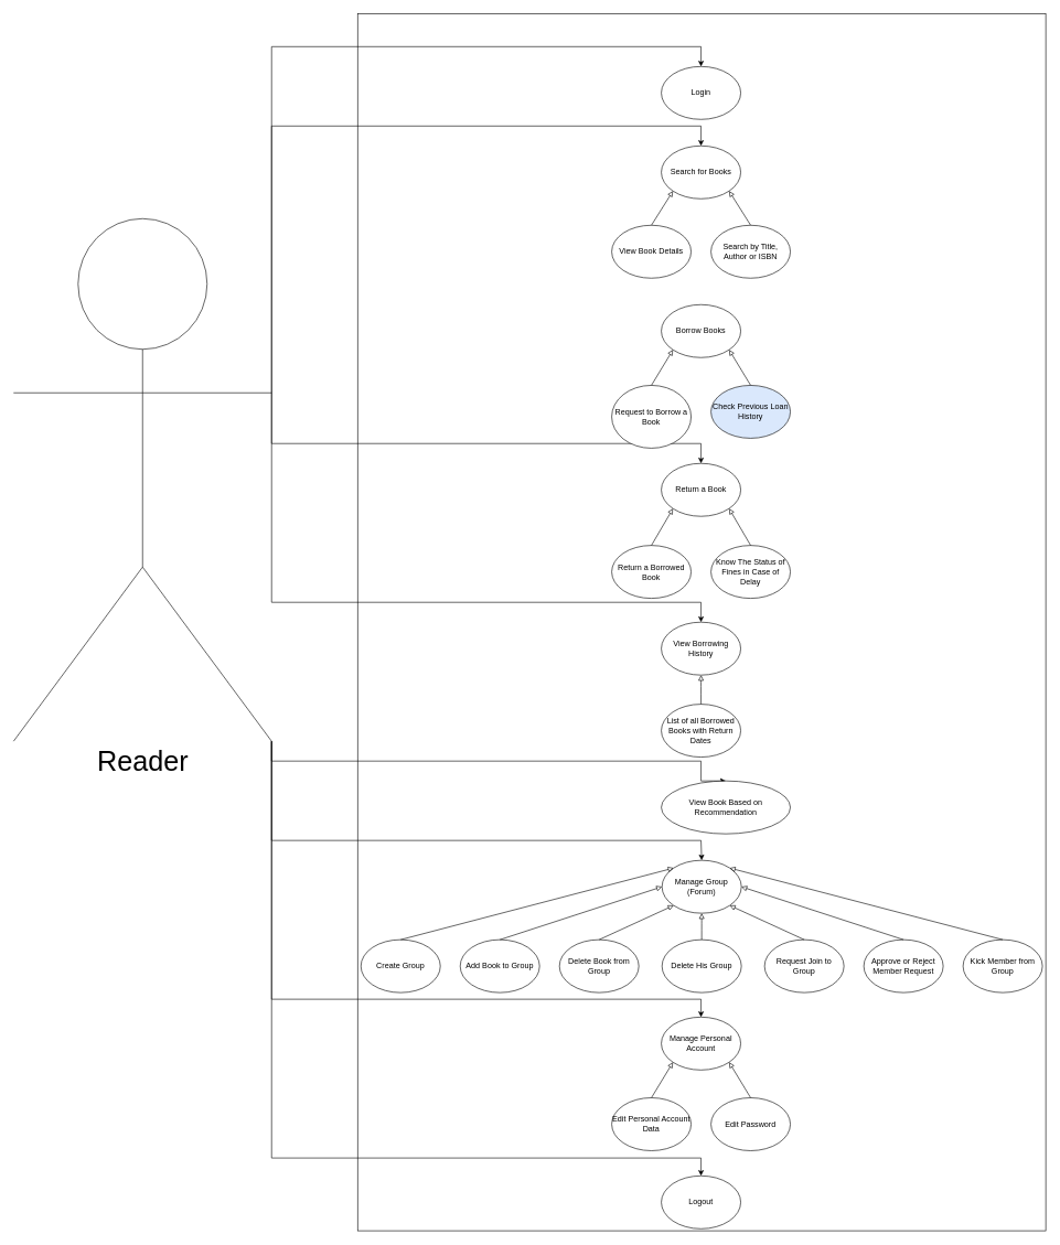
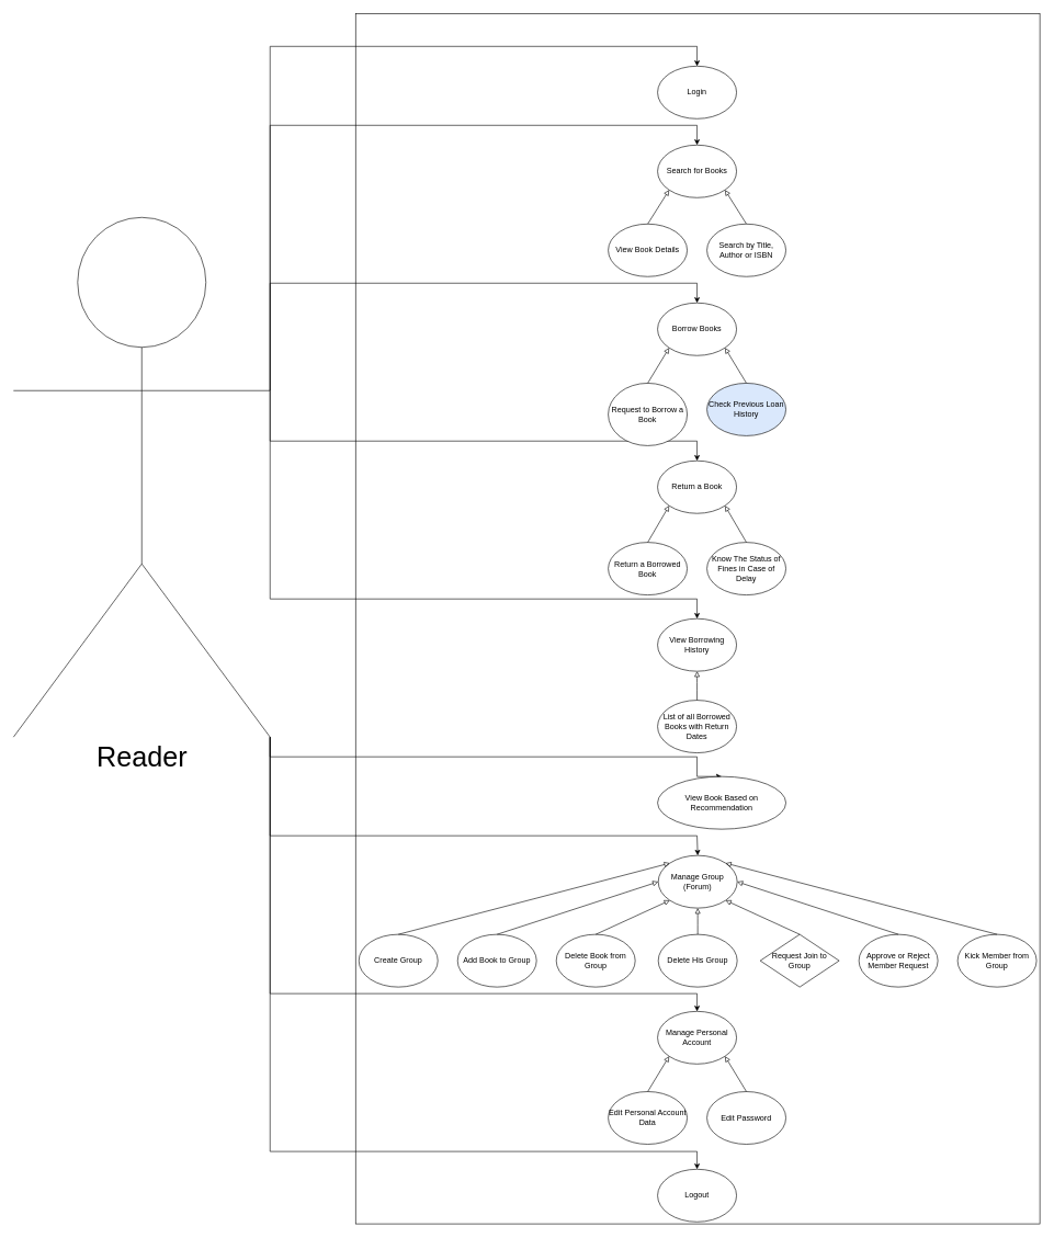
  <mxCell id="0" />
  <mxCell id="1" parent="0" />
  <mxCell id="2" value="" style="rounded=0;whiteSpace=wrap;html=1;fontSize=12;" parent="1" vertex="1"><mxGeometry x="540" width="1040" height="1840" as="geometry" y="20" /></mxCell>
  <mxCell id="3" style="edgeStyle=orthogonalEdgeStyle;rounded=0;orthogonalLoop=1;jettySize=auto;html=1;exitX=1;exitY=1;exitDx=0;exitDy=0;exitPerimeter=0;entryX=0.5;entryY=0;entryDx=0;entryDy=0;fontSize=12;" parent="1" source="5" target="47" edge="1"><mxGeometry relative="1" as="geometry"><Array as="points"><mxPoint x="410" y="1150" /><mxPoint x="1059" y="1150" /></Array></mxGeometry></mxCell>
  <mxCell id="4" style="edgeStyle=orthogonalEdgeStyle;rounded=0;orthogonalLoop=1;jettySize=auto;html=1;exitX=1;exitY=1;exitDx=0;exitDy=0;exitPerimeter=0;entryX=0.5;entryY=0;entryDx=0;entryDy=0;fontSize=12;" parent="1" source="5" target="48" edge="1"><mxGeometry relative="1" as="geometry"><Array as="points"><mxPoint x="410" y="1270" /><mxPoint x="1059" y="1270" /></Array><mxPoint x="1059" y="1310" as="targetPoint" /></mxGeometry></mxCell>
  <mxCell id="5" value="&lt;font style=&quot;font-size: 42px;&quot;&gt;Reader&lt;/font&gt;" style="shape=umlActor;verticalLabelPosition=bottom;verticalAlign=top;html=1;outlineConnect=0;fontSize=12;" parent="1" vertex="1"><mxGeometry x="20" y="330" width="390" height="790" as="geometry" /></mxCell>
  <mxCell id="6" value="Search for Books" style="ellipse;whiteSpace=wrap;html=1;fontSize=12;" parent="1" vertex="1"><mxGeometry x="999" y="220" width="120" height="80" as="geometry" /></mxCell>
  <mxCell id="7" value="Search by Title, Author or ISBN" style="ellipse;whiteSpace=wrap;html=1;fontSize=12;" parent="1" vertex="1"><mxGeometry x="1074" y="340" width="120" height="80" as="geometry" /></mxCell>
  <mxCell id="8" value="View Book Details" style="ellipse;whiteSpace=wrap;html=1;fontSize=12;" parent="1" vertex="1"><mxGeometry x="924" y="340" width="120" height="80" as="geometry" /></mxCell>
  <mxCell id="9" value="Borrow Books" style="ellipse;whiteSpace=wrap;html=1;fontSize=12;" parent="1" vertex="1"><mxGeometry x="999" y="460" width="120" height="80" as="geometry" /></mxCell>
  <mxCell id="10" value="" style="endArrow=none;html=1;rounded=0;exitX=0;exitY=1;exitDx=0;exitDy=0;entryX=0.5;entryY=0;entryDx=0;entryDy=0;endFill=0;startArrow=block;startFill=0;fontSize=12;" parent="1" source="6" target="8" edge="1"><mxGeometry width="50" height="50" relative="1" as="geometry"><mxPoint x="1019" y="40" as="sourcePoint" /><mxPoint x="854" y="120" as="targetPoint" /></mxGeometry></mxCell>
  <mxCell id="11" value="" style="edgeLabel;html=1;align=center;verticalAlign=middle;resizable=0;points=[];fontSize=12;" parent="10" vertex="1" connectable="0"><mxGeometry x="0.137" relative="1" as="geometry"><mxPoint as="offset" /></mxGeometry></mxCell>
  <mxCell id="12" value="" style="endArrow=none;html=1;rounded=0;exitX=1;exitY=1;exitDx=0;exitDy=0;entryX=0.5;entryY=0;entryDx=0;entryDy=0;endFill=0;startArrow=block;startFill=0;fontSize=12;" parent="1" source="6" target="7" edge="1"><mxGeometry width="50" height="50" relative="1" as="geometry"><mxPoint x="1039" y="60" as="sourcePoint" /><mxPoint x="874" y="140" as="targetPoint" /></mxGeometry></mxCell>
  <mxCell id="13" value="" style="edgeLabel;html=1;align=center;verticalAlign=middle;resizable=0;points=[];fontSize=12;" parent="12" vertex="1" connectable="0"><mxGeometry x="0.14" relative="1" as="geometry"><mxPoint as="offset" /></mxGeometry></mxCell>
  <mxCell id="14" value="View Borrowing History" style="ellipse;whiteSpace=wrap;html=1;fontSize=12;" parent="1" vertex="1"><mxGeometry x="999" y="940" width="120" height="80" as="geometry" /></mxCell>
  <mxCell id="15" value="Return a Book" style="ellipse;whiteSpace=wrap;html=1;fontSize=12;" parent="1" vertex="1"><mxGeometry x="999" y="700" width="120" height="80" as="geometry" /></mxCell>
  <mxCell id="16" value="Login" style="ellipse;whiteSpace=wrap;html=1;fontSize=12;" parent="1" vertex="1"><mxGeometry x="999" y="100" width="120" height="80" as="geometry" /></mxCell>
  <mxCell id="17" value="List of all Borrowed Books with Return Dates" style="ellipse;whiteSpace=wrap;html=1;fontSize=12;" parent="1" vertex="1"><mxGeometry x="999" y="1064" width="120" height="80" as="geometry" /></mxCell>
  <mxCell id="18" value="Manage Personal Account" style="ellipse;whiteSpace=wrap;html=1;fontSize=12;" parent="1" vertex="1"><mxGeometry x="999" y="1537" width="120" height="80" as="geometry" /></mxCell>
  <mxCell id="19" value="" style="endArrow=none;html=1;rounded=0;exitX=0.5;exitY=1;exitDx=0;exitDy=0;entryX=0.5;entryY=0;entryDx=0;entryDy=0;edgeStyle=orthogonalEdgeStyle;curved=1;endFill=0;startArrow=block;startFill=0;fontSize=12;" parent="1" source="14" target="17" edge="1"><mxGeometry width="50" height="50" relative="1" as="geometry"><mxPoint x="1059" y="1022" as="sourcePoint" /><mxPoint x="884" y="874" as="targetPoint" /></mxGeometry></mxCell>
  <mxCell id="20" value="" style="edgeLabel;html=1;align=center;verticalAlign=middle;resizable=0;points=[];fontSize=12;" parent="19" vertex="1" connectable="0"><mxGeometry x="-0.055" y="-1" relative="1" as="geometry"><mxPoint as="offset" /></mxGeometry></mxCell>
  <mxCell id="21" value="" style="endArrow=classic;html=1;rounded=0;entryX=0.5;entryY=0;entryDx=0;entryDy=0;edgeStyle=orthogonalEdgeStyle;exitX=1;exitY=0.333;exitDx=0;exitDy=0;exitPerimeter=0;fontSize=12;" parent="1" source="5" target="16" edge="1"><mxGeometry width="50" height="50" relative="1" as="geometry"><mxPoint x="420" y="300" as="sourcePoint" /><mxPoint x="750" y="790" as="targetPoint" /><Array as="points"><mxPoint x="410" y="70" /><mxPoint x="1059" y="70" /></Array></mxGeometry></mxCell>
  <mxCell id="22" value="" style="endArrow=classic;html=1;rounded=0;entryX=0.5;entryY=0;entryDx=0;entryDy=0;exitX=1;exitY=0.333;exitDx=0;exitDy=0;exitPerimeter=0;edgeStyle=orthogonalEdgeStyle;fontSize=12;" parent="1" source="5" target="6" edge="1"><mxGeometry width="50" height="50" relative="1" as="geometry"><mxPoint x="460" y="860" as="sourcePoint" /><mxPoint x="905" y="120" as="targetPoint" /><Array as="points"><mxPoint x="410" y="190" /><mxPoint x="1059" y="190" /></Array></mxGeometry></mxCell>
+ <mxCell id="23" value="" style="endArrow=classic;html=1;rounded=0;entryX=0.5;entryY=0;entryDx=0;entryDy=0;exitX=1;exitY=0.333;exitDx=0;exitDy=0;exitPerimeter=0;edgeStyle=orthogonalEdgeStyle;fontSize=12;" parent="1" source="5" target="9" edge="1"><mxGeometry width="50" height="50" relative="1" as="geometry"><mxPoint x="480" y="930" as="sourcePoint" /><mxPoint x="915" y="130" as="targetPoint" /><Array as="points"><mxPoint x="410" y="430" /><mxPoint x="1059" y="430" /></Array></mxGeometry></mxCell>
  <mxCell id="24" value="" style="endArrow=classic;html=1;rounded=0;entryX=0.5;entryY=0;entryDx=0;entryDy=0;exitX=1;exitY=0.333;exitDx=0;exitDy=0;exitPerimeter=0;edgeStyle=orthogonalEdgeStyle;fontSize=12;" parent="1" source="5" target="15" edge="1"><mxGeometry width="50" height="50" relative="1" as="geometry"><mxPoint x="480" y="1060" as="sourcePoint" /><mxPoint x="955" y="300" as="targetPoint" /><Array as="points"><mxPoint x="410" y="670" /><mxPoint x="1059" y="670" /></Array></mxGeometry></mxCell>
  <mxCell id="25" value="" style="endArrow=classic;html=1;rounded=0;entryX=0.5;entryY=0;entryDx=0;entryDy=0;exitX=1;exitY=0.333;exitDx=0;exitDy=0;exitPerimeter=0;edgeStyle=orthogonalEdgeStyle;fontSize=12;" parent="1" target="14" edge="1" source="5"><mxGeometry width="50" height="50" relative="1" as="geometry"><mxPoint x="522" y="628.333" as="sourcePoint" /><mxPoint x="967" y="350" as="targetPoint" /><Array as="points"><mxPoint x="410" y="910" /><mxPoint x="1059" y="910" /></Array></mxGeometry></mxCell>
  <mxCell id="26" value="" style="endArrow=classic;html=1;rounded=0;entryX=0.5;entryY=0;entryDx=0;entryDy=0;exitX=1;exitY=1;exitDx=0;exitDy=0;exitPerimeter=0;edgeStyle=orthogonalEdgeStyle;fontSize=12;" parent="1" target="18" edge="1" source="5"><mxGeometry width="50" height="50" relative="1" as="geometry"><mxPoint x="521" y="628.333" as="sourcePoint" /><mxPoint x="968.5" y="410" as="targetPoint" /><Array as="points"><mxPoint x="410" y="1510" /><mxPoint x="1059" y="1510" /></Array></mxGeometry></mxCell>
  <mxCell id="27" value="Check Previous Loan History" style="ellipse;whiteSpace=wrap;html=1;fontSize=12;fillColor=#dae8fc;" parent="1" vertex="1"><mxGeometry x="1074" y="582" width="120" height="80" as="geometry" /></mxCell>
  <mxCell id="28" value="Request to Borrow a Book" style="ellipse;whiteSpace=wrap;html=1;fontSize=12;" parent="1" vertex="1"><mxGeometry x="924" y="582" width="120" height="95" as="geometry" /></mxCell>
  <mxCell id="29" value="" style="endArrow=none;html=1;rounded=0;exitX=0;exitY=1;exitDx=0;exitDy=0;entryX=0.5;entryY=0;entryDx=0;entryDy=0;endFill=0;startArrow=block;startFill=0;fontSize=12;" parent="1" source="9" target="28" edge="1"><mxGeometry width="50" height="50" relative="1" as="geometry"><mxPoint x="1017" y="530" as="sourcePoint" /><mxPoint x="854" y="362" as="targetPoint" /></mxGeometry></mxCell>
  <mxCell id="30" value="" style="edgeLabel;html=1;align=center;verticalAlign=middle;resizable=0;points=[];fontSize=12;" parent="29" vertex="1" connectable="0"><mxGeometry x="0.137" relative="1" as="geometry"><mxPoint as="offset" /></mxGeometry></mxCell>
  <mxCell id="31" value="" style="endArrow=none;html=1;rounded=0;exitX=1;exitY=1;exitDx=0;exitDy=0;entryX=0.5;entryY=0;entryDx=0;entryDy=0;endFill=0;startArrow=block;startFill=0;fontSize=12;" parent="1" source="9" target="27" edge="1"><mxGeometry width="50" height="50" relative="1" as="geometry"><mxPoint x="1101" y="530" as="sourcePoint" /><mxPoint x="874" y="382" as="targetPoint" /></mxGeometry></mxCell>
  <mxCell id="32" value="" style="edgeLabel;html=1;align=center;verticalAlign=middle;resizable=0;points=[];fontSize=12;" parent="31" vertex="1" connectable="0"><mxGeometry x="0.14" relative="1" as="geometry"><mxPoint as="offset" /></mxGeometry></mxCell>
  <mxCell id="33" value="Know The Status of Fines in Case of Delay" style="ellipse;whiteSpace=wrap;html=1;fontSize=12;" parent="1" vertex="1"><mxGeometry x="1074" y="824" width="120" height="80" as="geometry" /></mxCell>
  <mxCell id="34" value="Return a Borrowed Book" style="ellipse;whiteSpace=wrap;html=1;fontSize=12;" parent="1" vertex="1"><mxGeometry x="924" y="824" width="120" height="80" as="geometry" /></mxCell>
  <mxCell id="35" value="" style="endArrow=none;html=1;rounded=0;exitX=0;exitY=1;exitDx=0;exitDy=0;entryX=0.5;entryY=0;entryDx=0;entryDy=0;endFill=0;startArrow=block;startFill=0;fontSize=12;" parent="1" source="15" target="34" edge="1"><mxGeometry width="50" height="50" relative="1" as="geometry"><mxPoint x="1017" y="770" as="sourcePoint" /><mxPoint x="854" y="604" as="targetPoint" /></mxGeometry></mxCell>
  <mxCell id="36" value="" style="edgeLabel;html=1;align=center;verticalAlign=middle;resizable=0;points=[];fontSize=12;" parent="35" vertex="1" connectable="0"><mxGeometry x="0.137" relative="1" as="geometry"><mxPoint as="offset" /></mxGeometry></mxCell>
  <mxCell id="37" value="" style="endArrow=none;html=1;rounded=0;exitX=1;exitY=1;exitDx=0;exitDy=0;entryX=0.5;entryY=0;entryDx=0;entryDy=0;endFill=0;startArrow=block;startFill=0;fontSize=12;" parent="1" source="15" target="33" edge="1"><mxGeometry width="50" height="50" relative="1" as="geometry"><mxPoint x="1101" y="770" as="sourcePoint" /><mxPoint x="874" y="624" as="targetPoint" /></mxGeometry></mxCell>
  <mxCell id="38" value="" style="edgeLabel;html=1;align=center;verticalAlign=middle;resizable=0;points=[];fontSize=12;" parent="37" vertex="1" connectable="0"><mxGeometry x="0.14" relative="1" as="geometry"><mxPoint as="offset" /></mxGeometry></mxCell>
  <mxCell id="39" value="Edit Password" style="ellipse;whiteSpace=wrap;html=1;fontSize=12;" parent="1" vertex="1"><mxGeometry x="1074" y="1659" width="120" height="80" as="geometry" /></mxCell>
  <mxCell id="40" value="Edit Personal Account Data" style="ellipse;whiteSpace=wrap;html=1;fontSize=12;" parent="1" vertex="1"><mxGeometry x="924" y="1659" width="120" height="80" as="geometry" /></mxCell>
  <mxCell id="41" value="" style="endArrow=none;html=1;rounded=0;exitX=1;exitY=1;exitDx=0;exitDy=0;entryX=0.5;entryY=0;entryDx=0;entryDy=0;endFill=0;startArrow=block;startFill=0;fontSize=12;" parent="1" source="18" target="39" edge="1"><mxGeometry width="50" height="50" relative="1" as="geometry"><mxPoint x="1101" y="1607" as="sourcePoint" /><mxPoint x="844" y="1429" as="targetPoint" /></mxGeometry></mxCell>
  <mxCell id="42" value="" style="edgeLabel;html=1;align=center;verticalAlign=middle;resizable=0;points=[];fontSize=12;" parent="41" vertex="1" connectable="0"><mxGeometry x="0.117" y="1" relative="1" as="geometry"><mxPoint as="offset" /></mxGeometry></mxCell>
  <mxCell id="43" value="" style="endArrow=none;html=1;rounded=0;exitX=0;exitY=1;exitDx=0;exitDy=0;entryX=0.5;entryY=0;entryDx=0;entryDy=0;endFill=0;startArrow=block;startFill=0;fontSize=12;" parent="1" source="18" target="40" edge="1"><mxGeometry width="50" height="50" relative="1" as="geometry"><mxPoint x="1017" y="1607" as="sourcePoint" /><mxPoint x="854" y="1439" as="targetPoint" /></mxGeometry></mxCell>
  <mxCell id="44" value="" style="edgeLabel;html=1;align=center;verticalAlign=middle;resizable=0;points=[];fontSize=12;" parent="43" vertex="1" connectable="0"><mxGeometry x="0.147" y="-1" relative="1" as="geometry"><mxPoint as="offset" /></mxGeometry></mxCell>
  <mxCell id="45" value="Logout" style="ellipse;whiteSpace=wrap;html=1;fontSize=12;" parent="1" vertex="1"><mxGeometry x="999" y="1777" width="120" height="80" as="geometry" /></mxCell>
  <mxCell id="46" value="" style="endArrow=classic;html=1;rounded=0;entryX=0.5;entryY=0;entryDx=0;entryDy=0;exitX=1;exitY=1;exitDx=0;exitDy=0;exitPerimeter=0;edgeStyle=orthogonalEdgeStyle;fontSize=12;" parent="1" target="45" edge="1" source="5"><mxGeometry width="50" height="50" relative="1" as="geometry"><mxPoint x="522" y="1155" as="sourcePoint" /><mxPoint x="627" y="190" as="targetPoint" /><Array as="points"><mxPoint x="410" y="1750" /><mxPoint x="1059" y="1750" /></Array></mxGeometry></mxCell>
  <mxCell id="47" value="View Book Based on Recommendation" style="ellipse;whiteSpace=wrap;html=1;fontSize=12;" parent="1" vertex="1"><mxGeometry x="999" y="1180" width="195" height="80" as="geometry" /></mxCell>
  <mxCell id="48" value="&lt;span style=&quot;font-size: 12px;&quot;&gt;Manage Group (Forum)&lt;/span&gt;" style="ellipse;whiteSpace=wrap;html=1;fontSize=12;" vertex="1" parent="1"><mxGeometry x="1000" y="1300" width="120" height="80" as="geometry" /></mxCell>
- <mxCell id="49" value="&lt;span style=&quot;font-size: 12px;&quot;&gt;Request Join to Group&lt;/span&gt;" style="ellipse;whiteSpace=wrap;html=1;fontSize=12;" vertex="1" parent="1"><mxGeometry x="1155" y="1420" width="120" height="80" as="geometry" /></mxCell>
+ <mxCell id="49" value="&lt;span style=&quot;font-size: 12px;&quot;&gt;Request Join to Group&lt;/span&gt;" style="rhombus;whiteSpace=wrap;html=1;fontSize=12;" vertex="1" parent="1"><mxGeometry x="1155" y="1420" width="120" height="80" as="geometry" /></mxCell>
  <mxCell id="50" value="&lt;font style=&quot;font-size: 12px;&quot;&gt;Approve or Reject Member Request&lt;/font&gt;" style="ellipse;whiteSpace=wrap;html=1;fontSize=12;" vertex="1" parent="1"><mxGeometry x="1305" y="1420" width="120" height="80" as="geometry" /></mxCell>
  <mxCell id="51" value="&lt;span style=&quot;font-size: 12px;&quot;&gt;Delete His Group&lt;/span&gt;" style="ellipse;whiteSpace=wrap;html=1;fontSize=12;" vertex="1" parent="1"><mxGeometry x="1000" y="1420" width="120" height="80" as="geometry" /></mxCell>
  <mxCell id="52" value="&lt;span style=&quot;font-size: 12px;&quot;&gt;Create Group&lt;/span&gt;" style="ellipse;whiteSpace=wrap;html=1;fontSize=12;" vertex="1" parent="1"><mxGeometry x="545" y="1420" width="120" height="80" as="geometry" /></mxCell>
  <mxCell id="53" value="&lt;span style=&quot;font-size: 12px;&quot;&gt;Add Book to Group&lt;/span&gt;" style="ellipse;whiteSpace=wrap;html=1;fontSize=12;" vertex="1" parent="1"><mxGeometry x="695" y="1420" width="120" height="80" as="geometry" /></mxCell>
  <mxCell id="54" value="&lt;span style=&quot;font-size: 12px;&quot;&gt;Delete Book from Group&lt;/span&gt;" style="ellipse;whiteSpace=wrap;html=1;fontSize=12;" vertex="1" parent="1"><mxGeometry x="845" y="1420" width="120" height="80" as="geometry" /></mxCell>
  <mxCell id="55" value="&lt;font style=&quot;font-size: 12px;&quot;&gt;Kick Member from Group&lt;/font&gt;" style="ellipse;whiteSpace=wrap;html=1;fontSize=12;" vertex="1" parent="1"><mxGeometry x="1455" y="1420" width="120" height="80" as="geometry" /></mxCell>
  <mxCell id="56" value="" style="endArrow=none;html=1;rounded=0;exitX=0;exitY=0;exitDx=0;exitDy=0;entryX=0.5;entryY=0;entryDx=0;entryDy=0;endFill=0;startArrow=block;startFill=0;fontSize=12;" edge="1" parent="1" source="48" target="52"><mxGeometry width="50" height="50" relative="1" as="geometry"><mxPoint x="1018" y="1312" as="sourcePoint" /><mxPoint x="845" y="1190" as="targetPoint" /></mxGeometry></mxCell>
  <mxCell id="57" value="" style="endArrow=none;html=1;rounded=0;exitX=1;exitY=1;exitDx=0;exitDy=0;entryX=0.5;entryY=0;entryDx=0;entryDy=0;endFill=0;startArrow=block;startFill=0;fontSize=12;" edge="1" parent="1" source="48" target="49"><mxGeometry width="50" height="50" relative="1" as="geometry"><mxPoint x="1102" y="1368" as="sourcePoint" /><mxPoint x="855" y="1200" as="targetPoint" /></mxGeometry></mxCell>
  <mxCell id="58" value="" style="endArrow=none;html=1;rounded=0;exitX=1;exitY=0.5;exitDx=0;exitDy=0;entryX=0.5;entryY=0;entryDx=0;entryDy=0;endFill=0;startArrow=block;startFill=0;fontSize=12;" edge="1" parent="1" source="48" target="50"><mxGeometry width="50" height="50" relative="1" as="geometry"><mxPoint x="1120" y="1340" as="sourcePoint" /><mxPoint x="1365" y="1410" as="targetPoint" /></mxGeometry></mxCell>
  <mxCell id="59" value="" style="endArrow=none;html=1;rounded=0;exitX=1;exitY=0;exitDx=0;exitDy=0;entryX=0.5;entryY=0;entryDx=0;entryDy=0;endFill=0;startArrow=block;startFill=0;fontSize=12;" edge="1" parent="1" source="48" target="55"><mxGeometry width="50" height="50" relative="1" as="geometry"><mxPoint x="1102" y="1312" as="sourcePoint" /><mxPoint x="875" y="1220" as="targetPoint" /></mxGeometry></mxCell>
  <mxCell id="60" value="" style="endArrow=none;html=1;rounded=0;exitX=0.5;exitY=1;exitDx=0;exitDy=0;entryX=0.5;entryY=0;entryDx=0;entryDy=0;edgeStyle=orthogonalEdgeStyle;curved=1;endFill=0;startArrow=block;startFill=0;fontSize=12;" edge="1" parent="1" source="48" target="51"><mxGeometry width="50" height="50" relative="1" as="geometry"><mxPoint x="1060" y="1380" as="sourcePoint" /><mxPoint x="885" y="1230" as="targetPoint" /></mxGeometry></mxCell>
  <mxCell id="61" value="" style="endArrow=none;html=1;rounded=0;exitX=0;exitY=1;exitDx=0;exitDy=0;entryX=0.5;entryY=0;entryDx=0;entryDy=0;endFill=0;startArrow=block;startFill=0;fontSize=12;" edge="1" parent="1" source="48" target="54"><mxGeometry width="50" height="50" relative="1" as="geometry"><mxPoint x="1018" y="1368" as="sourcePoint" /><mxPoint x="895" y="1240" as="targetPoint" /></mxGeometry></mxCell>
  <mxCell id="62" value="" style="endArrow=none;html=1;rounded=0;exitX=0;exitY=0.5;exitDx=0;exitDy=0;entryX=0.5;entryY=0;entryDx=0;entryDy=0;endFill=0;startArrow=block;startFill=0;fontSize=12;" edge="1" parent="1" source="48" target="53"><mxGeometry width="50" height="50" relative="1" as="geometry"><mxPoint x="1000" y="1340" as="sourcePoint" /><mxPoint x="905" y="1250" as="targetPoint" /></mxGeometry></mxCell>
